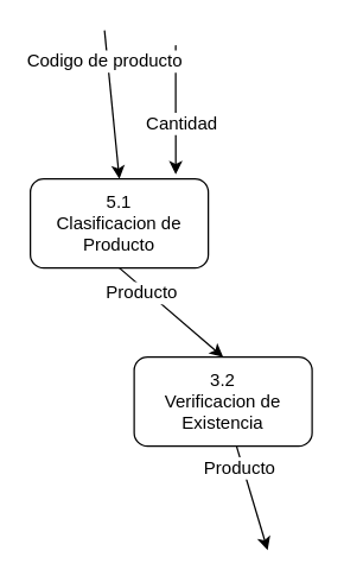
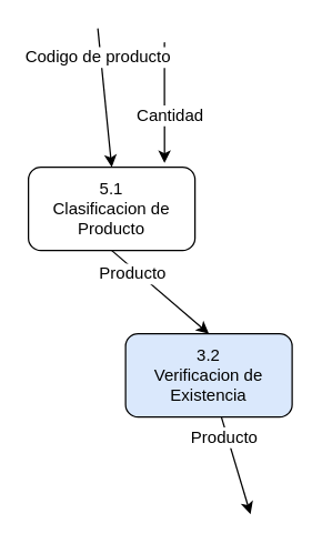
  <mxCell id="0" />
  <mxCell id="1" parent="0" />
  <mxCell id="2" value="5.1&lt;br&gt;Clasificacion de Producto" style="rounded=1;whiteSpace=wrap;html=1;" parent="1" vertex="1"><mxGeometry x="20" y="120" width="120" height="60" as="geometry" /></mxCell>
  <mxCell id="3" value="" style="endArrow=classic;html=1;entryX=0.817;entryY=-0.05;entryDx=0;entryDy=0;entryPerimeter=0;" parent="1" target="2" edge="1"><mxGeometry width="50" height="50" relative="1" as="geometry"><mxPoint x="118" y="30" as="sourcePoint" /><mxPoint x="140" y="50" as="targetPoint" /></mxGeometry></mxCell>
  <mxCell id="4" value="Cantidad" style="text;html=1;resizable=0;points=[];align=center;verticalAlign=middle;labelBackgroundColor=#ffffff;" parent="3" vertex="1" connectable="0"><mxGeometry x="0.218" y="3" relative="1" as="geometry"><mxPoint as="offset" /></mxGeometry></mxCell>
  <mxCell id="5" value="" style="endArrow=classic;html=1;entryX=0.5;entryY=0;entryDx=0;entryDy=0;" parent="1" target="2" edge="1"><mxGeometry width="50" height="50" relative="1" as="geometry"><mxPoint x="70" y="20" as="sourcePoint" /><mxPoint x="80" y="110" as="targetPoint" /></mxGeometry></mxCell>
  <mxCell id="6" value="Codigo de producto" style="text;html=1;resizable=0;points=[];align=center;verticalAlign=middle;labelBackgroundColor=#ffffff;" parent="5" vertex="1" connectable="0"><mxGeometry x="0.501" relative="1" as="geometry"><mxPoint x="-7.5" y="-54.5" as="offset" /></mxGeometry></mxCell>
  <mxCell id="7" value="" style="endArrow=classic;html=1;exitX=0.5;exitY=1;exitDx=0;exitDy=0;" parent="1" source="2" edge="1"><mxGeometry width="50" height="50" relative="1" as="geometry"><mxPoint x="100" y="290" as="sourcePoint" /><mxPoint x="150" y="240" as="targetPoint" /></mxGeometry></mxCell>
  <mxCell id="8" value="Producto" style="text;html=1;resizable=0;points=[];align=center;verticalAlign=middle;labelBackgroundColor=#ffffff;" parent="7" vertex="1" connectable="0"><mxGeometry x="-0.513" y="-3" relative="1" as="geometry"><mxPoint as="offset" /></mxGeometry></mxCell>
- <mxCell id="9" value="3.2&lt;br&gt;Verificacion de Existencia" style="rounded=1;whiteSpace=wrap;html=1;" parent="1" vertex="1"><mxGeometry x="90" y="240" width="120" height="60" as="geometry" /></mxCell>
+ <mxCell id="9" value="3.2&lt;br&gt;Verificacion de Existencia" style="rounded=1;whiteSpace=wrap;html=1;fillColor=#dae8fc;" parent="1" vertex="1"><mxGeometry x="90" y="240" width="120" height="60" as="geometry" /></mxCell>
  <mxCell id="10" value="" style="endArrow=classic;html=1;" parent="1" source="9" edge="1"><mxGeometry width="50" height="50" relative="1" as="geometry"><mxPoint x="130" y="380" as="sourcePoint" /><mxPoint x="180" y="370" as="targetPoint" /></mxGeometry></mxCell>
  <mxCell id="11" value="Producto" style="text;html=1;resizable=0;points=[];align=center;verticalAlign=middle;labelBackgroundColor=#ffffff;" parent="10" vertex="1" connectable="0"><mxGeometry x="-0.625" y="-3" relative="1" as="geometry"><mxPoint as="offset" /></mxGeometry></mxCell>
